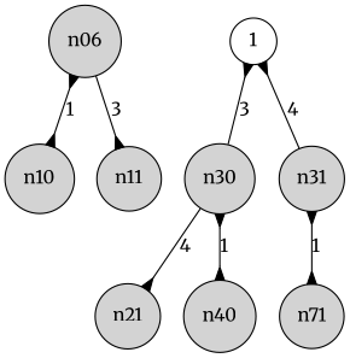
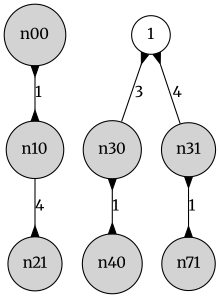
  digraph {
    fontname=Merriweather
    node [fontname=Merriweather shape=circle style=filled]
    edge [arrowhead=inv arrowtail=inv dir=both fontname=Merriweather]
-   n00 [label=n06]
+   n00
    n10
-   n11
    n21
    n20 [label=1 style=solid]
    n30
    n31
    n40
    n41 [label=n71]
    n00 -> n10 [label=1]
-   n00 -> n11 [arrowtail=none label=3]
-   n30 -> n21 [arrowtail=none label=4]
+   n10 -> n21 [arrowtail=none label=4]
    n20 -> n30 [arrowhead=none label=3]
    n20 -> n31 [arrowhead=none label=4]
    n30 -> n40 [label=1]
    n31 -> n41 [label=1]
  }
